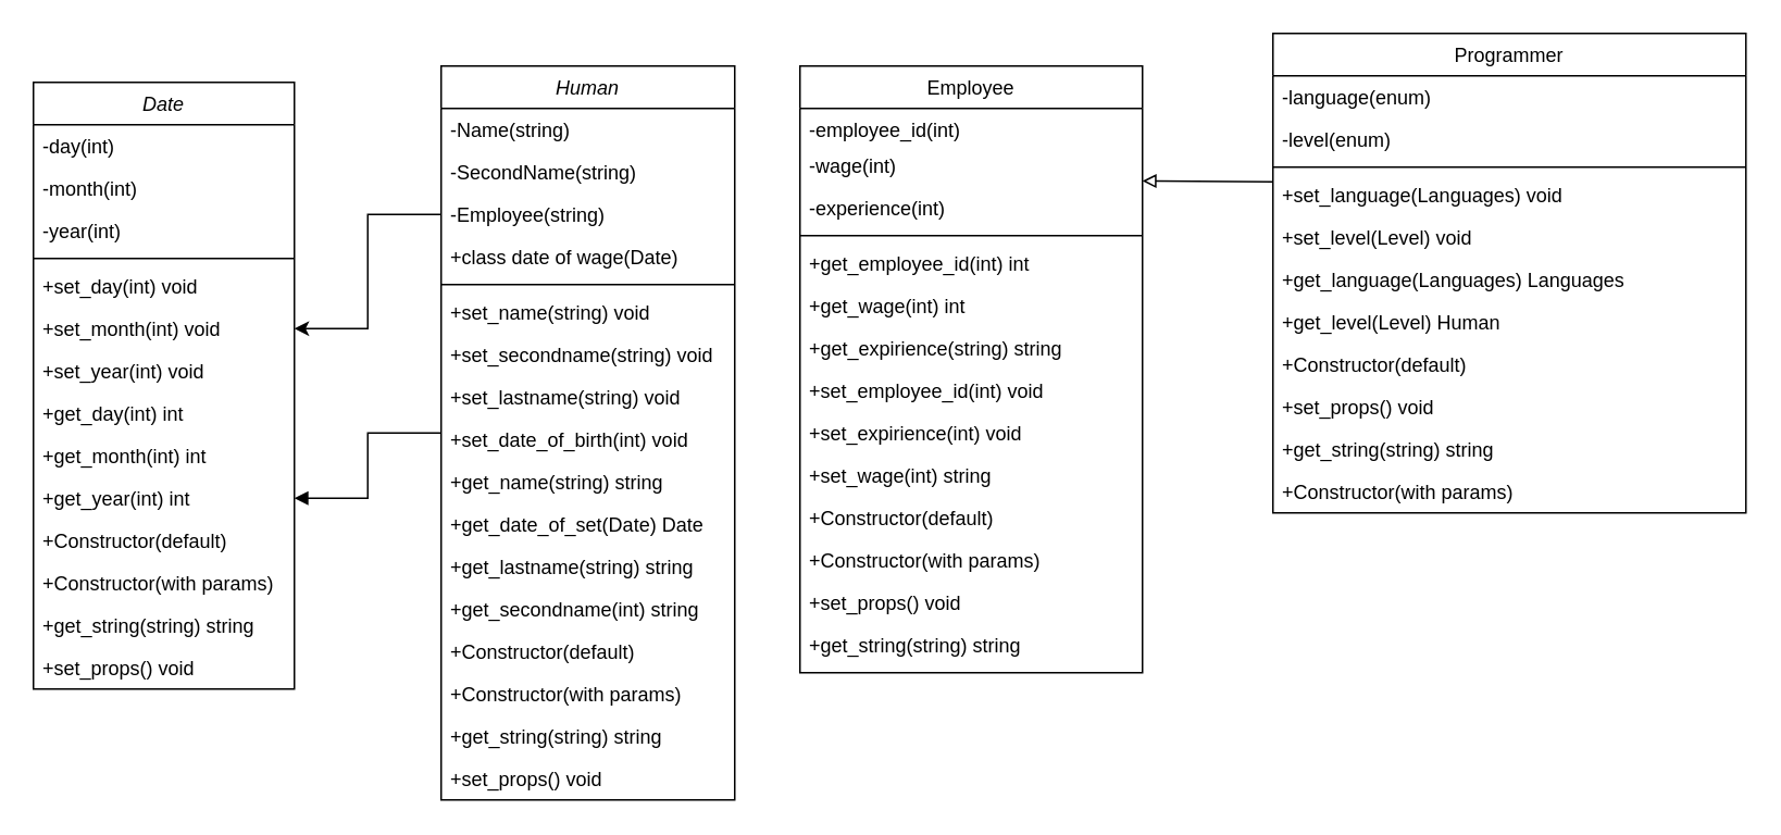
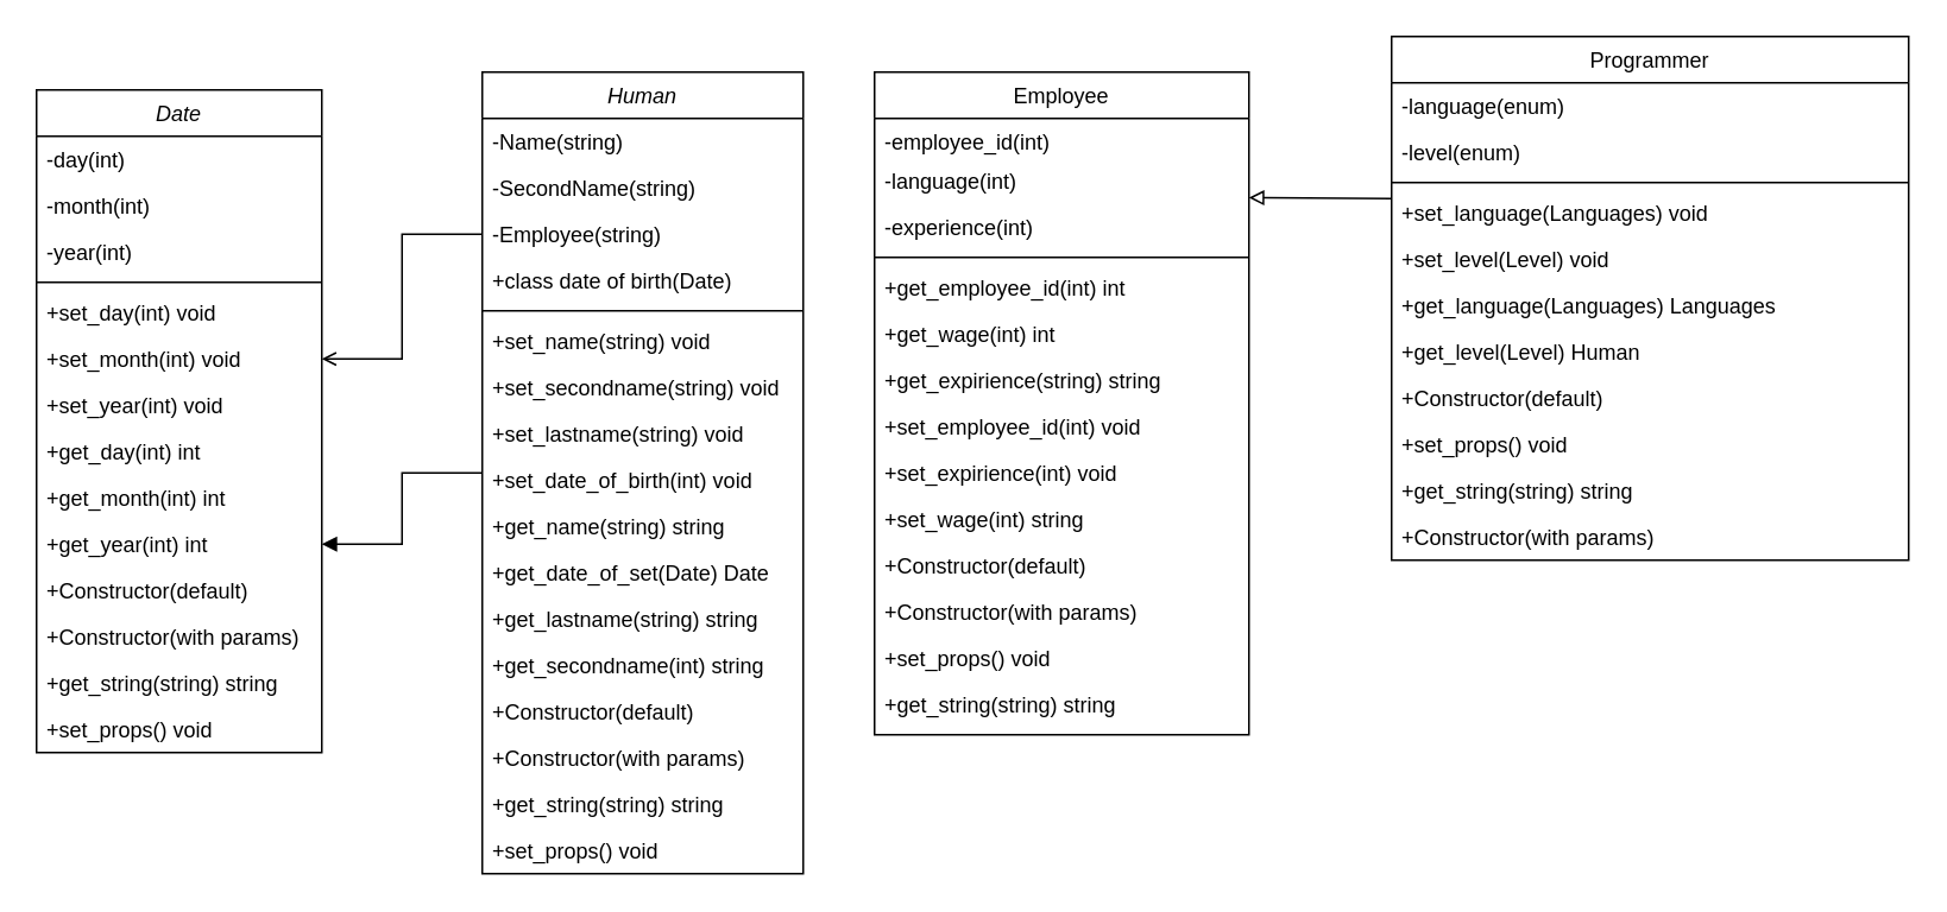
  <mxCell id="0" />
  <mxCell id="1" parent="0" />
  <mxCell id="2" style="edgeStyle=orthogonalEdgeStyle;rounded=0;orthogonalLoop=1;jettySize=auto;html=1;endArrow=block;endFill=1;" edge="1" parent="1" source="3" target="59"><mxGeometry relative="1" as="geometry" /></mxCell>
  <mxCell id="3" value="Human" style="swimlane;fontStyle=2;align=center;verticalAlign=top;childLayout=stackLayout;horizontal=1;startSize=26;horizontalStack=0;resizeParent=1;resizeLast=0;collapsible=1;marginBottom=0;rounded=0;shadow=0;strokeWidth=1;" vertex="1" parent="1"><mxGeometry x="270" y="40" width="180" height="450" as="geometry"><mxRectangle x="230" y="140" width="160" height="26" as="alternateBounds" /></mxGeometry></mxCell>
  <mxCell id="4" value="-Name(string)" style="text;align=left;verticalAlign=top;spacingLeft=4;spacingRight=4;overflow=hidden;rotatable=0;points=[[0,0.5],[1,0.5]];portConstraint=eastwest;" vertex="1" parent="3"><mxGeometry y="26" width="180" height="26" as="geometry" /></mxCell>
  <mxCell id="5" value="-SecondName(string)" style="text;align=left;verticalAlign=top;spacingLeft=4;spacingRight=4;overflow=hidden;rotatable=0;points=[[0,0.5],[1,0.5]];portConstraint=eastwest;rounded=0;shadow=0;html=0;" vertex="1" parent="3"><mxGeometry y="52" width="180" height="26" as="geometry" /></mxCell>
  <mxCell id="6" value="-Employee(string)" style="text;align=left;verticalAlign=top;spacingLeft=4;spacingRight=4;overflow=hidden;rotatable=0;points=[[0,0.5],[1,0.5]];portConstraint=eastwest;rounded=0;shadow=0;html=0;" vertex="1" parent="3"><mxGeometry y="78" width="180" height="26" as="geometry" /></mxCell>
- <mxCell id="7" value="+class date of wage(Date)" style="text;align=left;verticalAlign=top;spacingLeft=4;spacingRight=4;overflow=hidden;rotatable=0;points=[[0,0.5],[1,0.5]];portConstraint=eastwest;rounded=0;shadow=0;html=0;" vertex="1" parent="3"><mxGeometry y="104" width="180" height="26" as="geometry" /></mxCell>
+ <mxCell id="7" value="+class date of birth(Date)" style="text;align=left;verticalAlign=top;spacingLeft=4;spacingRight=4;overflow=hidden;rotatable=0;points=[[0,0.5],[1,0.5]];portConstraint=eastwest;rounded=0;shadow=0;html=0;" vertex="1" parent="3"><mxGeometry y="104" width="180" height="26" as="geometry" /></mxCell>
  <mxCell id="8" value="" style="line;html=1;strokeWidth=1;align=left;verticalAlign=middle;spacingTop=-1;spacingLeft=3;spacingRight=3;rotatable=0;labelPosition=right;points=[];portConstraint=eastwest;" vertex="1" parent="3"><mxGeometry y="130" width="180" height="8" as="geometry" /></mxCell>
  <mxCell id="9" value="+set_name(string) void&#10;" style="text;align=left;verticalAlign=top;spacingLeft=4;spacingRight=4;overflow=hidden;rotatable=0;points=[[0,0.5],[1,0.5]];portConstraint=eastwest;" vertex="1" parent="3"><mxGeometry y="138" width="180" height="26" as="geometry" /></mxCell>
  <mxCell id="10" value="+set_secondname(string) void&#10;" style="text;align=left;verticalAlign=top;spacingLeft=4;spacingRight=4;overflow=hidden;rotatable=0;points=[[0,0.5],[1,0.5]];portConstraint=eastwest;" vertex="1" parent="3"><mxGeometry y="164" width="180" height="26" as="geometry" /></mxCell>
  <mxCell id="11" value="+set_lastname(string) void&#10;" style="text;align=left;verticalAlign=top;spacingLeft=4;spacingRight=4;overflow=hidden;rotatable=0;points=[[0,0.5],[1,0.5]];portConstraint=eastwest;" vertex="1" parent="3"><mxGeometry y="190" width="180" height="26" as="geometry" /></mxCell>
  <mxCell id="12" value="+set_date_of_birth(int) void&#10;" style="text;align=left;verticalAlign=top;spacingLeft=4;spacingRight=4;overflow=hidden;rotatable=0;points=[[0,0.5],[1,0.5]];portConstraint=eastwest;" vertex="1" parent="3"><mxGeometry y="216" width="180" height="26" as="geometry" /></mxCell>
  <mxCell id="13" value="+get_name(string) string&#10;" style="text;align=left;verticalAlign=top;spacingLeft=4;spacingRight=4;overflow=hidden;rotatable=0;points=[[0,0.5],[1,0.5]];portConstraint=eastwest;" vertex="1" parent="3"><mxGeometry y="242" width="180" height="26" as="geometry" /></mxCell>
  <mxCell id="14" value="+get_date_of_set(Date) Date&#10;" style="text;align=left;verticalAlign=top;spacingLeft=4;spacingRight=4;overflow=hidden;rotatable=0;points=[[0,0.5],[1,0.5]];portConstraint=eastwest;" vertex="1" parent="3"><mxGeometry y="268" width="180" height="26" as="geometry" /></mxCell>
  <mxCell id="15" value="+get_lastname(string) string&#10;" style="text;align=left;verticalAlign=top;spacingLeft=4;spacingRight=4;overflow=hidden;rotatable=0;points=[[0,0.5],[1,0.5]];portConstraint=eastwest;" vertex="1" parent="3"><mxGeometry y="294" width="180" height="26" as="geometry" /></mxCell>
  <mxCell id="16" value="+get_secondname(int) string&#10;" style="text;align=left;verticalAlign=top;spacingLeft=4;spacingRight=4;overflow=hidden;rotatable=0;points=[[0,0.5],[1,0.5]];portConstraint=eastwest;" vertex="1" parent="3"><mxGeometry y="320" width="180" height="26" as="geometry" /></mxCell>
  <mxCell id="17" value="+Constructor(default)" style="text;align=left;verticalAlign=top;spacingLeft=4;spacingRight=4;overflow=hidden;rotatable=0;points=[[0,0.5],[1,0.5]];portConstraint=eastwest;" vertex="1" parent="3"><mxGeometry y="346" width="180" height="26" as="geometry" /></mxCell>
  <mxCell id="18" value="+Constructor(with params)" style="text;align=left;verticalAlign=top;spacingLeft=4;spacingRight=4;overflow=hidden;rotatable=0;points=[[0,0.5],[1,0.5]];portConstraint=eastwest;" vertex="1" parent="3"><mxGeometry y="372" width="180" height="26" as="geometry" /></mxCell>
  <mxCell id="19" value="+get_string(string) string&#10;" style="text;align=left;verticalAlign=top;spacingLeft=4;spacingRight=4;overflow=hidden;rotatable=0;points=[[0,0.5],[1,0.5]];portConstraint=eastwest;" vertex="1" parent="3"><mxGeometry y="398" width="180" height="26" as="geometry" /></mxCell>
  <mxCell id="20" value="+set_props() void&#10;" style="text;align=left;verticalAlign=top;spacingLeft=4;spacingRight=4;overflow=hidden;rotatable=0;points=[[0,0.5],[1,0.5]];portConstraint=eastwest;" vertex="1" parent="3"><mxGeometry y="424" width="180" height="26" as="geometry" /></mxCell>
  <mxCell id="21" value="Employee" style="swimlane;fontStyle=0;align=center;verticalAlign=top;childLayout=stackLayout;horizontal=1;startSize=26;horizontalStack=0;resizeParent=1;resizeLast=0;collapsible=1;marginBottom=0;rounded=0;shadow=0;strokeWidth=1;" vertex="1" parent="1"><mxGeometry x="490" y="40" width="210" height="372" as="geometry"><mxRectangle x="550" y="140" width="160" height="26" as="alternateBounds" /></mxGeometry></mxCell>
  <mxCell id="22" value="-employee_id(int)" style="text;align=left;verticalAlign=top;spacingLeft=4;spacingRight=4;overflow=hidden;rotatable=0;points=[[0,0.5],[1,0.5]];portConstraint=eastwest;" vertex="1" parent="21"><mxGeometry y="26" width="210" height="22" as="geometry" /></mxCell>
- <mxCell id="23" value="-wage(int)" style="text;align=left;verticalAlign=top;spacingLeft=4;spacingRight=4;overflow=hidden;rotatable=0;points=[[0,0.5],[1,0.5]];portConstraint=eastwest;rounded=0;shadow=0;html=0;" vertex="1" parent="21"><mxGeometry y="48" width="210" height="26" as="geometry" /></mxCell>
+ <mxCell id="23" value="-language(int)" style="text;align=left;verticalAlign=top;spacingLeft=4;spacingRight=4;overflow=hidden;rotatable=0;points=[[0,0.5],[1,0.5]];portConstraint=eastwest;rounded=0;shadow=0;html=0;" vertex="1" parent="21"><mxGeometry y="48" width="210" height="26" as="geometry" /></mxCell>
  <mxCell id="24" value="-experience(int)" style="text;align=left;verticalAlign=top;spacingLeft=4;spacingRight=4;overflow=hidden;rotatable=0;points=[[0,0.5],[1,0.5]];portConstraint=eastwest;rounded=0;shadow=0;html=0;" vertex="1" parent="21"><mxGeometry y="74" width="210" height="26" as="geometry" /></mxCell>
  <mxCell id="25" value="" style="line;html=1;strokeWidth=1;align=left;verticalAlign=middle;spacingTop=-1;spacingLeft=3;spacingRight=3;rotatable=0;labelPosition=right;points=[];portConstraint=eastwest;" vertex="1" parent="21"><mxGeometry y="100" width="210" height="8" as="geometry" /></mxCell>
  <mxCell id="26" value="+get_employee_id(int) int&#10;" style="text;align=left;verticalAlign=top;spacingLeft=4;spacingRight=4;overflow=hidden;rotatable=0;points=[[0,0.5],[1,0.5]];portConstraint=eastwest;" vertex="1" parent="21"><mxGeometry y="108" width="210" height="26" as="geometry" /></mxCell>
  <mxCell id="27" value="+get_wage(int) int&#10;" style="text;align=left;verticalAlign=top;spacingLeft=4;spacingRight=4;overflow=hidden;rotatable=0;points=[[0,0.5],[1,0.5]];portConstraint=eastwest;" vertex="1" parent="21"><mxGeometry y="134" width="210" height="26" as="geometry" /></mxCell>
  <mxCell id="28" value="+get_expirience(string) string&#10;" style="text;align=left;verticalAlign=top;spacingLeft=4;spacingRight=4;overflow=hidden;rotatable=0;points=[[0,0.5],[1,0.5]];portConstraint=eastwest;" vertex="1" parent="21"><mxGeometry y="160" width="210" height="26" as="geometry" /></mxCell>
  <mxCell id="29" value="+set_employee_id(int) void&#10;" style="text;align=left;verticalAlign=top;spacingLeft=4;spacingRight=4;overflow=hidden;rotatable=0;points=[[0,0.5],[1,0.5]];portConstraint=eastwest;" vertex="1" parent="21"><mxGeometry y="186" width="210" height="26" as="geometry" /></mxCell>
  <mxCell id="30" value="+set_expirience(int) void&#10;" style="text;align=left;verticalAlign=top;spacingLeft=4;spacingRight=4;overflow=hidden;rotatable=0;points=[[0,0.5],[1,0.5]];portConstraint=eastwest;" vertex="1" parent="21"><mxGeometry y="212" width="210" height="26" as="geometry" /></mxCell>
  <mxCell id="31" value="+set_wage(int) string&#10;" style="text;align=left;verticalAlign=top;spacingLeft=4;spacingRight=4;overflow=hidden;rotatable=0;points=[[0,0.5],[1,0.5]];portConstraint=eastwest;" vertex="1" parent="21"><mxGeometry y="238" width="210" height="26" as="geometry" /></mxCell>
  <mxCell id="32" value="+Constructor(default)" style="text;align=left;verticalAlign=top;spacingLeft=4;spacingRight=4;overflow=hidden;rotatable=0;points=[[0,0.5],[1,0.5]];portConstraint=eastwest;" vertex="1" parent="21"><mxGeometry y="264" width="210" height="26" as="geometry" /></mxCell>
  <mxCell id="33" value="+Constructor(with params)" style="text;align=left;verticalAlign=top;spacingLeft=4;spacingRight=4;overflow=hidden;rotatable=0;points=[[0,0.5],[1,0.5]];portConstraint=eastwest;" vertex="1" parent="21"><mxGeometry y="290" width="210" height="26" as="geometry" /></mxCell>
  <mxCell id="34" value="+set_props() void&#10;" style="text;align=left;verticalAlign=top;spacingLeft=4;spacingRight=4;overflow=hidden;rotatable=0;points=[[0,0.5],[1,0.5]];portConstraint=eastwest;" vertex="1" parent="21"><mxGeometry y="316" width="210" height="26" as="geometry" /></mxCell>
  <mxCell id="35" value="+get_string(string) string&#10;" style="text;align=left;verticalAlign=top;spacingLeft=4;spacingRight=4;overflow=hidden;rotatable=0;points=[[0,0.5],[1,0.5]];portConstraint=eastwest;" vertex="1" parent="21"><mxGeometry y="342" width="210" height="26" as="geometry" /></mxCell>
  <mxCell id="36" value="Programmer" style="swimlane;fontStyle=0;align=center;verticalAlign=top;childLayout=stackLayout;horizontal=1;startSize=26;horizontalStack=0;resizeParent=1;resizeLast=0;collapsible=1;marginBottom=0;rounded=0;shadow=0;strokeWidth=1;" vertex="1" parent="1"><mxGeometry x="780" y="20" width="290" height="294" as="geometry"><mxRectangle x="550" y="140" width="160" height="26" as="alternateBounds" /></mxGeometry></mxCell>
  <mxCell id="37" value="-language(enum)" style="text;align=left;verticalAlign=top;spacingLeft=4;spacingRight=4;overflow=hidden;rotatable=0;points=[[0,0.5],[1,0.5]];portConstraint=eastwest;" vertex="1" parent="36"><mxGeometry y="26" width="290" height="26" as="geometry" /></mxCell>
  <mxCell id="38" value="-level(enum)" style="text;align=left;verticalAlign=top;spacingLeft=4;spacingRight=4;overflow=hidden;rotatable=0;points=[[0,0.5],[1,0.5]];portConstraint=eastwest;rounded=0;shadow=0;html=0;" vertex="1" parent="36"><mxGeometry y="52" width="290" height="26" as="geometry" /></mxCell>
  <mxCell id="39" value="" style="line;html=1;strokeWidth=1;align=left;verticalAlign=middle;spacingTop=-1;spacingLeft=3;spacingRight=3;rotatable=0;labelPosition=right;points=[];portConstraint=eastwest;" vertex="1" parent="36"><mxGeometry y="78" width="290" height="8" as="geometry" /></mxCell>
  <mxCell id="40" value="+set_language(Languages) void&#10;" style="text;align=left;verticalAlign=top;spacingLeft=4;spacingRight=4;overflow=hidden;rotatable=0;points=[[0,0.5],[1,0.5]];portConstraint=eastwest;" vertex="1" parent="36"><mxGeometry y="86" width="290" height="26" as="geometry" /></mxCell>
  <mxCell id="41" value="+set_level(Level) void&#10;" style="text;align=left;verticalAlign=top;spacingLeft=4;spacingRight=4;overflow=hidden;rotatable=0;points=[[0,0.5],[1,0.5]];portConstraint=eastwest;" vertex="1" parent="36"><mxGeometry y="112" width="290" height="26" as="geometry" /></mxCell>
  <mxCell id="42" value="+get_language(Languages) Languages&#10;" style="text;align=left;verticalAlign=top;spacingLeft=4;spacingRight=4;overflow=hidden;rotatable=0;points=[[0,0.5],[1,0.5]];portConstraint=eastwest;" vertex="1" parent="36"><mxGeometry y="138" width="290" height="26" as="geometry" /></mxCell>
  <mxCell id="43" value="+get_level(Level) Human&#10;" style="text;align=left;verticalAlign=top;spacingLeft=4;spacingRight=4;overflow=hidden;rotatable=0;points=[[0,0.5],[1,0.5]];portConstraint=eastwest;" vertex="1" parent="36"><mxGeometry y="164" width="290" height="26" as="geometry" /></mxCell>
  <mxCell id="44" value="+Constructor(default)" style="text;align=left;verticalAlign=top;spacingLeft=4;spacingRight=4;overflow=hidden;rotatable=0;points=[[0,0.5],[1,0.5]];portConstraint=eastwest;" vertex="1" parent="36"><mxGeometry y="190" width="290" height="26" as="geometry" /></mxCell>
  <mxCell id="45" value="+set_props() void&#10;" style="text;align=left;verticalAlign=top;spacingLeft=4;spacingRight=4;overflow=hidden;rotatable=0;points=[[0,0.5],[1,0.5]];portConstraint=eastwest;" vertex="1" parent="36"><mxGeometry y="216" width="290" height="26" as="geometry" /></mxCell>
  <mxCell id="46" value="+get_string(string) string&#10;" style="text;align=left;verticalAlign=top;spacingLeft=4;spacingRight=4;overflow=hidden;rotatable=0;points=[[0,0.5],[1,0.5]];portConstraint=eastwest;" vertex="1" parent="36"><mxGeometry y="242" width="290" height="26" as="geometry" /></mxCell>
  <mxCell id="47" value="+Constructor(with params)" style="text;align=left;verticalAlign=top;spacingLeft=4;spacingRight=4;overflow=hidden;rotatable=0;points=[[0,0.5],[1,0.5]];portConstraint=eastwest;" vertex="1" parent="36"><mxGeometry y="268" width="290" height="26" as="geometry" /></mxCell>
  <mxCell id="48" value="" style="endArrow=block;shadow=0;strokeWidth=1;rounded=0;endFill=0;edgeStyle=elbowEdgeStyle;elbow=vertical;exitX=0;exitY=0.5;exitDx=0;exitDy=0;" edge="1" parent="1"><mxGeometry x="0.5" y="41" relative="1" as="geometry"><mxPoint x="780" y="111" as="sourcePoint" /><mxPoint x="700" y="111" as="targetPoint" /><mxPoint x="-40" y="32" as="offset" /><Array as="points"><mxPoint x="800" y="110.5" /></Array></mxGeometry></mxCell>
  <mxCell id="49" value="Date" style="swimlane;fontStyle=2;align=center;verticalAlign=top;childLayout=stackLayout;horizontal=1;startSize=26;horizontalStack=0;resizeParent=1;resizeLast=0;collapsible=1;marginBottom=0;rounded=0;shadow=0;strokeWidth=1;" vertex="1" parent="1"><mxGeometry x="20" y="50" width="160" height="372" as="geometry"><mxRectangle x="230" y="140" width="160" height="26" as="alternateBounds" /></mxGeometry></mxCell>
  <mxCell id="50" value="-day(int)" style="text;align=left;verticalAlign=top;spacingLeft=4;spacingRight=4;overflow=hidden;rotatable=0;points=[[0,0.5],[1,0.5]];portConstraint=eastwest;" vertex="1" parent="49"><mxGeometry y="26" width="160" height="26" as="geometry" /></mxCell>
  <mxCell id="51" value="-month(int)" style="text;align=left;verticalAlign=top;spacingLeft=4;spacingRight=4;overflow=hidden;rotatable=0;points=[[0,0.5],[1,0.5]];portConstraint=eastwest;rounded=0;shadow=0;html=0;" vertex="1" parent="49"><mxGeometry y="52" width="160" height="26" as="geometry" /></mxCell>
  <mxCell id="52" value="-year(int)" style="text;align=left;verticalAlign=top;spacingLeft=4;spacingRight=4;overflow=hidden;rotatable=0;points=[[0,0.5],[1,0.5]];portConstraint=eastwest;rounded=0;shadow=0;html=0;" vertex="1" parent="49"><mxGeometry y="78" width="160" height="26" as="geometry" /></mxCell>
  <mxCell id="53" value="" style="line;html=1;strokeWidth=1;align=left;verticalAlign=middle;spacingTop=-1;spacingLeft=3;spacingRight=3;rotatable=0;labelPosition=right;points=[];portConstraint=eastwest;" vertex="1" parent="49"><mxGeometry y="104" width="160" height="8" as="geometry" /></mxCell>
  <mxCell id="54" value="+set_day(int) void&#10;" style="text;align=left;verticalAlign=top;spacingLeft=4;spacingRight=4;overflow=hidden;rotatable=0;points=[[0,0.5],[1,0.5]];portConstraint=eastwest;" vertex="1" parent="49"><mxGeometry y="112" width="160" height="26" as="geometry" /></mxCell>
  <mxCell id="55" value="+set_month(int) void&#10;" style="text;align=left;verticalAlign=top;spacingLeft=4;spacingRight=4;overflow=hidden;rotatable=0;points=[[0,0.5],[1,0.5]];portConstraint=eastwest;" vertex="1" parent="49"><mxGeometry y="138" width="160" height="26" as="geometry" /></mxCell>
  <mxCell id="56" value="+set_year(int) void&#10;" style="text;align=left;verticalAlign=top;spacingLeft=4;spacingRight=4;overflow=hidden;rotatable=0;points=[[0,0.5],[1,0.5]];portConstraint=eastwest;" vertex="1" parent="49"><mxGeometry y="164" width="160" height="26" as="geometry" /></mxCell>
  <mxCell id="57" value="+get_day(int) int&#10;" style="text;align=left;verticalAlign=top;spacingLeft=4;spacingRight=4;overflow=hidden;rotatable=0;points=[[0,0.5],[1,0.5]];portConstraint=eastwest;" vertex="1" parent="49"><mxGeometry y="190" width="160" height="26" as="geometry" /></mxCell>
  <mxCell id="58" value="+get_month(int) int&#10;" style="text;align=left;verticalAlign=top;spacingLeft=4;spacingRight=4;overflow=hidden;rotatable=0;points=[[0,0.5],[1,0.5]];portConstraint=eastwest;" vertex="1" parent="49"><mxGeometry y="216" width="160" height="26" as="geometry" /></mxCell>
  <mxCell id="59" value="+get_year(int) int&#10;" style="text;align=left;verticalAlign=top;spacingLeft=4;spacingRight=4;overflow=hidden;rotatable=0;points=[[0,0.5],[1,0.5]];portConstraint=eastwest;" vertex="1" parent="49"><mxGeometry y="242" width="160" height="26" as="geometry" /></mxCell>
  <mxCell id="60" value="+Constructor(default)" style="text;align=left;verticalAlign=top;spacingLeft=4;spacingRight=4;overflow=hidden;rotatable=0;points=[[0,0.5],[1,0.5]];portConstraint=eastwest;" vertex="1" parent="49"><mxGeometry y="268" width="160" height="26" as="geometry" /></mxCell>
  <mxCell id="61" value="+Constructor(with params)" style="text;align=left;verticalAlign=top;spacingLeft=4;spacingRight=4;overflow=hidden;rotatable=0;points=[[0,0.5],[1,0.5]];portConstraint=eastwest;" vertex="1" parent="49"><mxGeometry y="294" width="160" height="26" as="geometry" /></mxCell>
  <mxCell id="62" value="+get_string(string) string&#10;" style="text;align=left;verticalAlign=top;spacingLeft=4;spacingRight=4;overflow=hidden;rotatable=0;points=[[0,0.5],[1,0.5]];portConstraint=eastwest;" vertex="1" parent="49"><mxGeometry y="320" width="160" height="26" as="geometry" /></mxCell>
  <mxCell id="63" value="+set_props() void&#10;" style="text;align=left;verticalAlign=top;spacingLeft=4;spacingRight=4;overflow=hidden;rotatable=0;points=[[0,0.5],[1,0.5]];portConstraint=eastwest;" vertex="1" parent="49"><mxGeometry y="346" width="160" height="26" as="geometry" /></mxCell>
- <mxCell id="64" value="" style="edgeStyle=orthogonalEdgeStyle;rounded=0;orthogonalLoop=1;jettySize=auto;html=1;" edge="1" parent="1" source="6" target="55"><mxGeometry relative="1" as="geometry" /></mxCell>
+ <mxCell id="64" value="" style="edgeStyle=orthogonalEdgeStyle;rounded=0;orthogonalLoop=1;jettySize=auto;html=1;endArrow=open;" edge="1" parent="1" source="6" target="55"><mxGeometry relative="1" as="geometry" /></mxCell>
